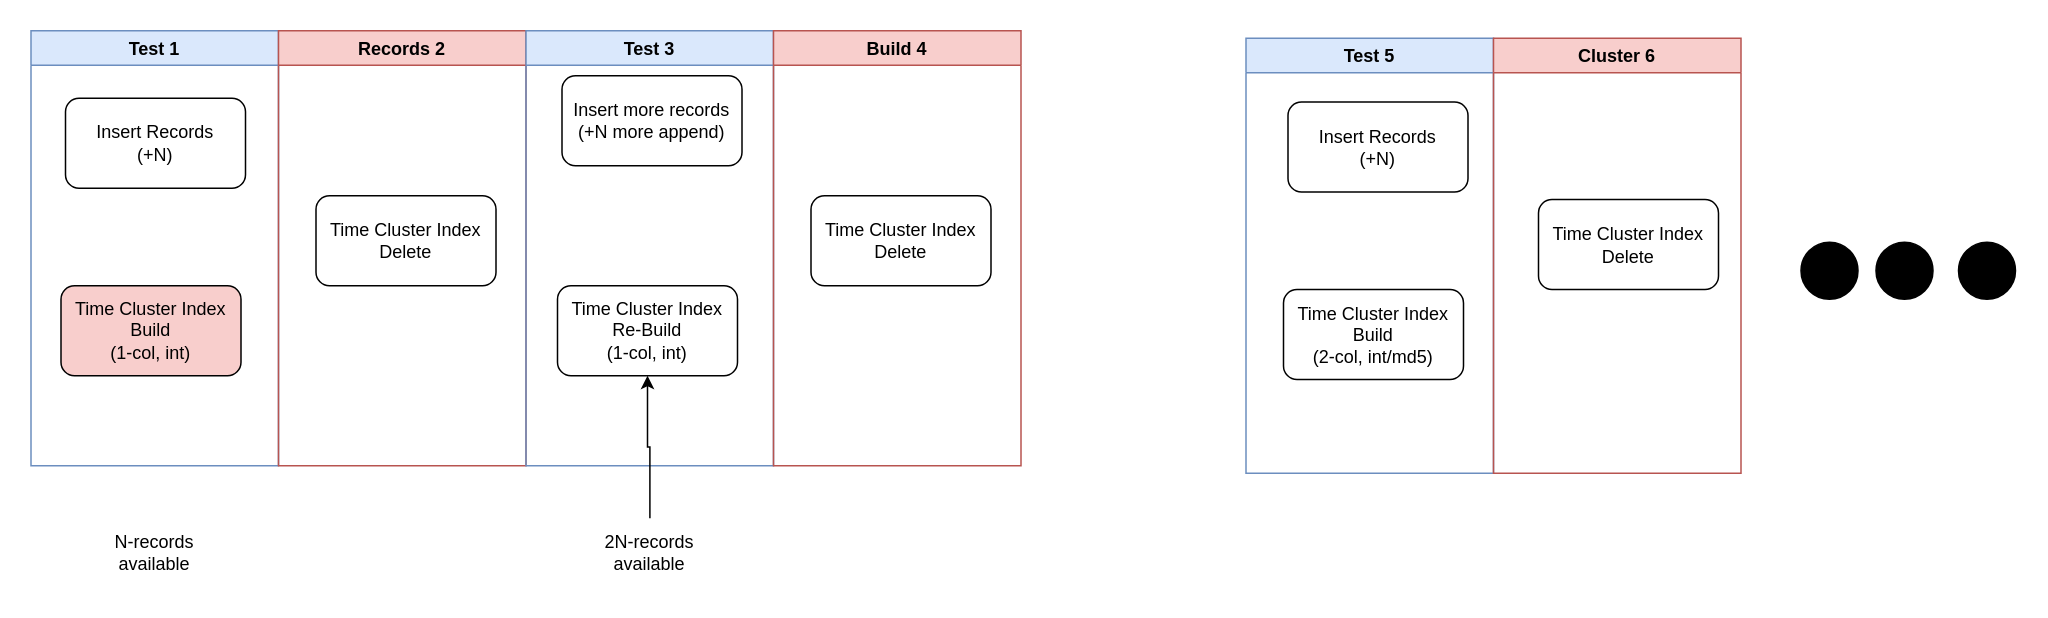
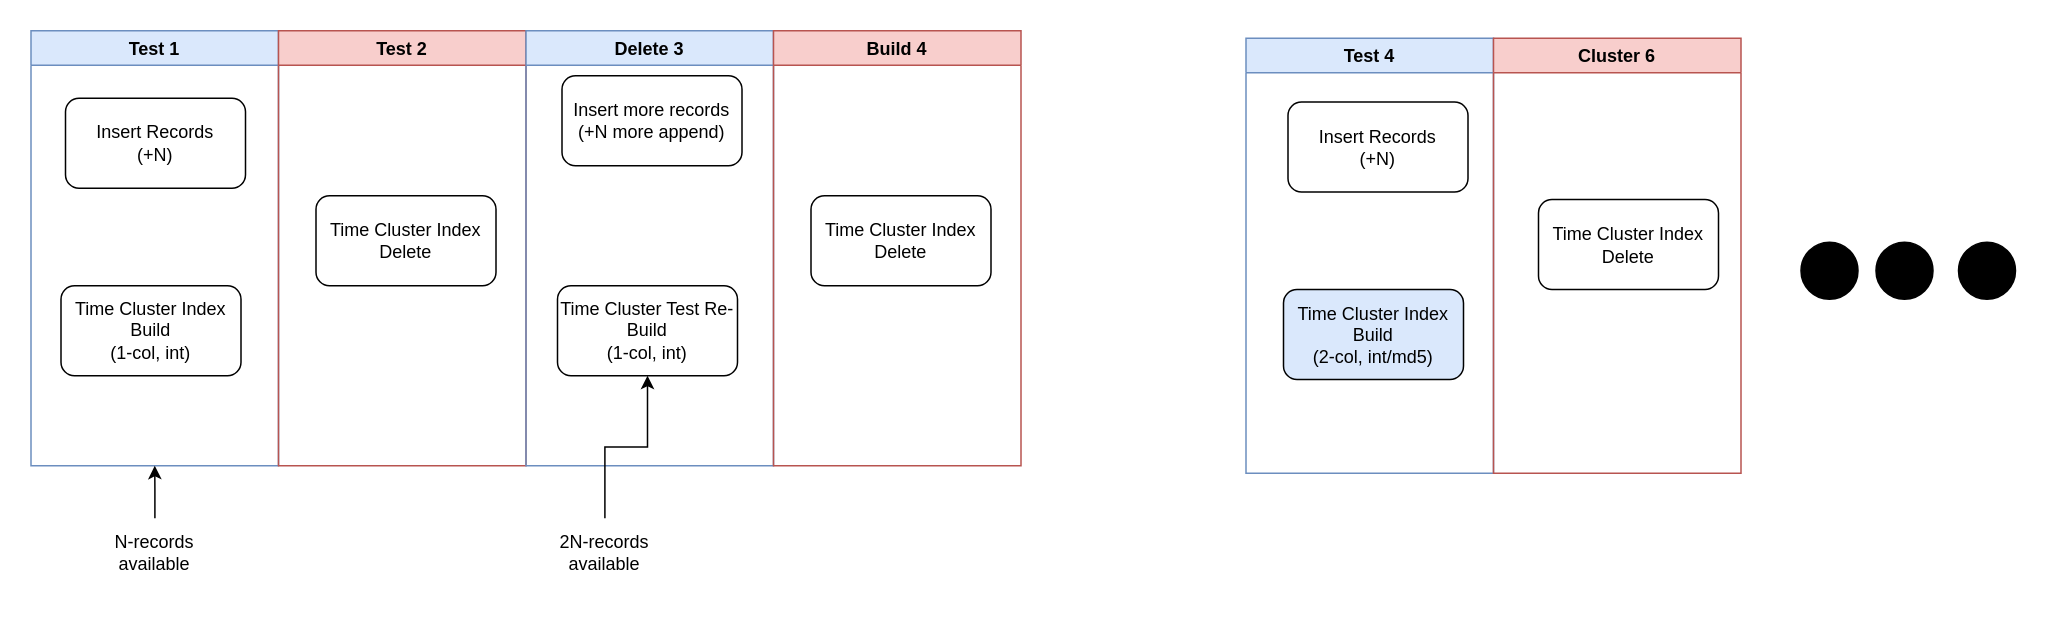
  <mxCell id="0" />
  <mxCell id="1" parent="0" />
  <mxCell id="2" value="Test 1" style="swimlane;fillColor=#dae8fc;strokeColor=#6c8ebf;" vertex="1" parent="1"><mxGeometry x="20" y="20" width="165" height="290" as="geometry" /></mxCell>
  <mxCell id="3" value="Insert Records&lt;br&gt;(+N)" style="rounded=1;whiteSpace=wrap;html=1;" vertex="1" parent="2"><mxGeometry x="23" y="45" width="120" height="60" as="geometry" /></mxCell>
- <mxCell id="4" value="Time Cluster Index Build &lt;br&gt;(1-col, int)" style="rounded=1;whiteSpace=wrap;html=1;fillColor=#f8cecc;" vertex="1" parent="2"><mxGeometry x="20" y="170" width="120" height="60" as="geometry" /></mxCell>
- <mxCell id="5" value="Records 2" style="swimlane;fillColor=#f8cecc;strokeColor=#b85450;" vertex="1" parent="1"><mxGeometry x="185" y="20" width="165" height="290" as="geometry" /></mxCell>
+ <mxCell id="4" value="Time Cluster Index Build &lt;br&gt;(1-col, int)" style="rounded=1;whiteSpace=wrap;html=1;" vertex="1" parent="2"><mxGeometry x="20" y="170" width="120" height="60" as="geometry" /></mxCell>
+ <mxCell id="5" value="Test 2" style="swimlane;fillColor=#f8cecc;strokeColor=#b85450;" vertex="1" parent="1"><mxGeometry x="185" y="20" width="165" height="290" as="geometry" /></mxCell>
  <mxCell id="6" value="Time Cluster Index Delete" style="rounded=1;whiteSpace=wrap;html=1;" vertex="1" parent="5"><mxGeometry x="25" y="110" width="120" height="60" as="geometry" /></mxCell>
- <mxCell id="7" value="Test 3" style="swimlane;fillColor=#dae8fc;strokeColor=#6c8ebf;" vertex="1" parent="1"><mxGeometry x="350" y="20" width="165" height="290" as="geometry" /></mxCell>
+ <mxCell id="7" value="Delete 3" style="swimlane;fillColor=#dae8fc;strokeColor=#6c8ebf;" vertex="1" parent="1"><mxGeometry x="350" y="20" width="165" height="290" as="geometry" /></mxCell>
  <mxCell id="8" value="Insert more records&lt;br&gt;(+N more append)" style="rounded=1;whiteSpace=wrap;html=1;" vertex="1" parent="7"><mxGeometry x="24" y="30" width="120" height="60" as="geometry" /></mxCell>
- <mxCell id="9" value="Time Cluster Index Re-Build&lt;br&gt;(1-col, int)" style="rounded=1;whiteSpace=wrap;html=1;" vertex="1" parent="7"><mxGeometry x="21" y="170" width="120" height="60" as="geometry" /></mxCell>
+ <mxCell id="9" value="Time Cluster Test Re-Build&lt;br&gt;(1-col, int)" style="rounded=1;whiteSpace=wrap;html=1;" vertex="1" parent="7"><mxGeometry x="21" y="170" width="120" height="60" as="geometry" /></mxCell>
  <mxCell id="10" value="Build 4" style="swimlane;fillColor=#f8cecc;strokeColor=#b85450;" vertex="1" parent="1"><mxGeometry x="515" y="20" width="165" height="290" as="geometry" /></mxCell>
  <mxCell id="11" value="Time Cluster Index Delete" style="rounded=1;whiteSpace=wrap;html=1;" vertex="1" parent="10"><mxGeometry x="25" y="110" width="120" height="60" as="geometry" /></mxCell>
- <mxCell id="12" value="Test 5" style="swimlane;fillColor=#dae8fc;strokeColor=#6c8ebf;" vertex="1" parent="1"><mxGeometry x="830" y="25" width="165" height="290" as="geometry" /></mxCell>
+ <mxCell id="12" value="Test 4" style="swimlane;fillColor=#dae8fc;strokeColor=#6c8ebf;" vertex="1" parent="1"><mxGeometry x="830" y="25" width="165" height="290" as="geometry" /></mxCell>
  <mxCell id="13" value="Cluster 6" style="swimlane;fillColor=#f8cecc;strokeColor=#b85450;" vertex="1" parent="1"><mxGeometry x="995" y="25" width="165" height="290" as="geometry" /></mxCell>
  <mxCell id="14" value="Insert Records&lt;br&gt;(+N)" style="rounded=1;whiteSpace=wrap;html=1;" vertex="1" parent="13"><mxGeometry x="-137" y="42.5" width="120" height="60" as="geometry" /></mxCell>
- <mxCell id="15" value="Time Cluster Index Build &lt;br&gt;(2-col, int/md5)" style="rounded=1;whiteSpace=wrap;html=1;" vertex="1" parent="13"><mxGeometry x="-140" y="167.5" width="120" height="60" as="geometry" /></mxCell>
+ <mxCell id="15" value="Time Cluster Index Build &lt;br&gt;(2-col, int/md5)" style="rounded=1;whiteSpace=wrap;html=1;fillColor=#dae8fc;" vertex="1" parent="13"><mxGeometry x="-140" y="167.5" width="120" height="60" as="geometry" /></mxCell>
  <mxCell id="16" value="Time Cluster Index Delete" style="rounded=1;whiteSpace=wrap;html=1;" vertex="1" parent="13"><mxGeometry x="30" y="107.5" width="120" height="60" as="geometry" /></mxCell>
  <mxCell id="17" value="" style="ellipse;whiteSpace=wrap;html=1;aspect=fixed;fillColor=#000000;" vertex="1" parent="1"><mxGeometry x="1200" y="161" width="38" height="38" as="geometry" /></mxCell>
  <mxCell id="18" value="" style="ellipse;whiteSpace=wrap;html=1;aspect=fixed;fillColor=#000000;" vertex="1" parent="1"><mxGeometry x="1250" y="161" width="38" height="38" as="geometry" /></mxCell>
  <mxCell id="19" value="" style="ellipse;whiteSpace=wrap;html=1;aspect=fixed;fillColor=#000000;" vertex="1" parent="1"><mxGeometry x="1305" y="161" width="38" height="38" as="geometry" /></mxCell>
+ <mxCell id="20" style="edgeStyle=orthogonalEdgeStyle;rounded=0;orthogonalLoop=1;jettySize=auto;html=1;entryX=0.5;entryY=1;entryDx=0;entryDy=0;" edge="1" parent="1" source="21" target="2"><mxGeometry relative="1" as="geometry" /></mxCell>
  <mxCell id="21" value="N-records&lt;br&gt;available" style="text;html=1;strokeColor=none;fillColor=none;align=center;verticalAlign=middle;whiteSpace=wrap;rounded=0;" vertex="1" parent="1"><mxGeometry x="61.25" y="345" width="82.5" height="45" as="geometry" /></mxCell>
  <mxCell id="22" style="edgeStyle=orthogonalEdgeStyle;rounded=0;orthogonalLoop=1;jettySize=auto;html=1;" edge="1" parent="1" source="23" target="9"><mxGeometry relative="1" as="geometry" /></mxCell>
- <mxCell id="23" value="2N-records&lt;br&gt;available" style="text;html=1;strokeColor=none;fillColor=none;align=center;verticalAlign=middle;whiteSpace=wrap;rounded=0;" vertex="1" parent="1"><mxGeometry x="391.25" y="345" width="82.5" height="45" as="geometry" /></mxCell>
+ <mxCell id="23" value="2N-records&lt;br&gt;available" style="text;html=1;strokeColor=none;fillColor=none;align=center;verticalAlign=middle;whiteSpace=wrap;rounded=0;" vertex="1" parent="1"><mxGeometry x="361.25" y="345" width="82.5" height="45" as="geometry" /></mxCell>
